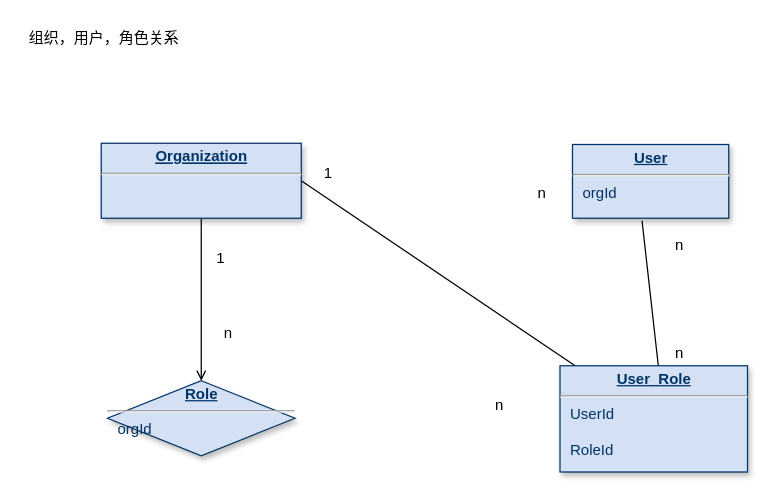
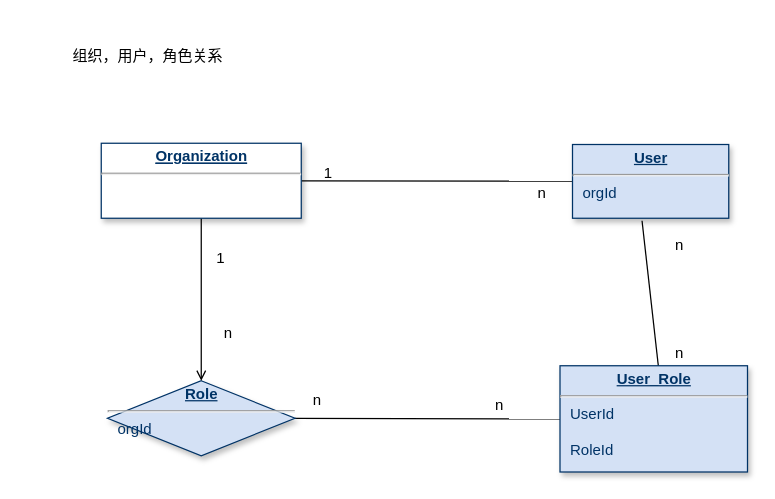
  <mxCell id="0" />
  <mxCell id="1" parent="0" />
+ <mxCell id="2" style="edgeStyle=none;rounded=0;orthogonalLoop=1;jettySize=auto;html=1;exitX=1;exitY=0.5;exitDx=0;exitDy=0;entryX=0;entryY=0.5;entryDx=0;entryDy=0;startArrow=none;startFill=0;endArrow=none;endFill=0;strokeWidth=1;" edge="1" parent="1" source="4" target="17"><mxGeometry relative="1" as="geometry"><mxPoint x="447.5" y="339" as="targetPoint" /></mxGeometry></mxCell>
+ <mxCell id="3" value="n" style="text;html=1;resizable=0;points=[];align=center;verticalAlign=middle;labelBackgroundColor=#ffffff;" vertex="1" connectable="0" parent="2"><mxGeometry x="-0.124" y="-2" relative="1" as="geometry"><mxPoint x="-76" y="-16.5" as="offset" /></mxGeometry></mxCell>
  <mxCell id="4" value="&lt;p style=&quot;margin: 0px ; margin-top: 4px ; text-align: center ; text-decoration: underline&quot;&gt;&lt;strong&gt;Role&lt;/strong&gt;&lt;/p&gt;&lt;hr&gt;&lt;p style=&quot;margin: 0px ; margin-left: 8px&quot;&gt;orgId&lt;/p&gt;" style="rhombus;verticalAlign=top;align=left;overflow=fill;fontSize=12;fontFamily=Helvetica;html=1;strokeColor=#003366;shadow=1;fillColor=#D4E1F5;fontColor=#003366;" parent="1" vertex="1"><mxGeometry x="85.5" y="304" width="150" height="60" as="geometry" /></mxCell>
  <mxCell id="5" style="edgeStyle=orthogonalEdgeStyle;rounded=0;orthogonalLoop=1;jettySize=auto;html=1;exitX=0.5;exitY=1;exitDx=0;exitDy=0;entryX=0.5;entryY=0;entryDx=0;entryDy=0;strokeWidth=1;startArrow=none;startFill=0;endArrow=open;endFill=0;" edge="1" parent="1" source="7" target="4"><mxGeometry relative="1" as="geometry" /></mxCell>
- <mxCell id="6" style="rounded=0;orthogonalLoop=1;jettySize=auto;html=1;exitX=1;exitY=0.5;exitDx=0;exitDy=0;endArrow=none;endFill=0;" edge="1" parent="1" source="7" target="17"><mxGeometry relative="1" as="geometry" /></mxCell>
- <mxCell id="7" value="&lt;p style=&quot;margin: 0px ; margin-top: 4px ; text-align: center ; text-decoration: underline&quot;&gt;&lt;b&gt;&lt;u&gt;Organization&lt;/u&gt;&lt;/b&gt;&lt;br&gt;&lt;/p&gt;&lt;hr&gt;&lt;p style=&quot;margin: 0px ; margin-left: 8px&quot;&gt;&lt;br&gt;&lt;/p&gt;" style="verticalAlign=top;align=left;overflow=fill;fontSize=12;fontFamily=Helvetica;html=1;strokeColor=#003366;shadow=1;fillColor=#D4E1F5;fontColor=#003366" parent="1" vertex="1"><mxGeometry x="80.5" y="114" width="160" height="60" as="geometry" /></mxCell>
+ <mxCell id="6" style="rounded=0;orthogonalLoop=1;jettySize=auto;html=1;exitX=1;exitY=0.5;exitDx=0;exitDy=0;endArrow=none;endFill=0;" edge="1" parent="1" source="7" target="8"><mxGeometry relative="1" as="geometry" /></mxCell>
+ <mxCell id="7" value="&lt;p style=&quot;margin: 0px ; margin-top: 4px ; text-align: center ; text-decoration: underline&quot;&gt;&lt;b&gt;&lt;u&gt;Organization&lt;/u&gt;&lt;/b&gt;&lt;br&gt;&lt;/p&gt;&lt;hr&gt;&lt;p style=&quot;margin: 0px ; margin-left: 8px&quot;&gt;&lt;br&gt;&lt;/p&gt;" style="verticalAlign=top;align=left;overflow=fill;fontSize=12;fontFamily=Helvetica;html=1;strokeColor=#003366;shadow=1;fillColor=#ffffff;fontColor=#003366;" parent="1" vertex="1"><mxGeometry x="80.5" y="114" width="160" height="60" as="geometry" /></mxCell>
  <mxCell id="8" value="&lt;p style=&quot;margin: 0px ; margin-top: 4px ; text-align: center ; text-decoration: underline&quot;&gt;&lt;strong&gt;User&lt;/strong&gt;&lt;/p&gt;&lt;hr&gt;&lt;p style=&quot;margin: 0px ; margin-left: 8px&quot;&gt;orgId&lt;/p&gt;" style="verticalAlign=top;align=left;overflow=fill;fontSize=12;fontFamily=Helvetica;html=1;strokeColor=#003366;shadow=1;fillColor=#D4E1F5;fontColor=#003366" parent="1" vertex="1"><mxGeometry x="457.5" y="115" width="125" height="59" as="geometry" /></mxCell>
  <mxCell id="9" value="1" style="text;html=1;resizable=0;points=[];autosize=1;align=left;verticalAlign=top;spacingTop=-4;" vertex="1" parent="1"><mxGeometry x="170.5" y="196" width="20" height="20" as="geometry" /></mxCell>
  <mxCell id="10" value="n" style="text;html=1;resizable=0;points=[];autosize=1;align=left;verticalAlign=top;spacingTop=-4;" vertex="1" parent="1"><mxGeometry x="176.5" y="256" width="20" height="20" as="geometry" /></mxCell>
  <mxCell id="11" value="1" style="text;html=1;resizable=0;points=[];autosize=1;align=left;verticalAlign=top;spacingTop=-4;" vertex="1" parent="1"><mxGeometry x="256.5" y="128" width="20" height="20" as="geometry" /></mxCell>
  <mxCell id="12" value="n" style="text;html=1;resizable=0;points=[];autosize=1;align=left;verticalAlign=top;spacingTop=-4;" vertex="1" parent="1"><mxGeometry x="427.5" y="144" width="20" height="20" as="geometry" /></mxCell>
  <mxCell id="13" style="rounded=0;orthogonalLoop=1;jettySize=auto;html=1;exitX=0.5;exitY=0;exitDx=0;exitDy=0;endArrow=none;endFill=0;entryX=0.445;entryY=1.034;entryDx=0;entryDy=0;entryPerimeter=0;" edge="1" parent="1" target="8"><mxGeometry relative="1" as="geometry"><mxPoint x="527.5" y="304" as="sourcePoint" /><mxPoint x="487.5" y="154.374" as="targetPoint" /></mxGeometry></mxCell>
  <mxCell id="14" value="n" style="text;html=1;resizable=0;points=[];autosize=1;align=left;verticalAlign=top;spacingTop=-4;" vertex="1" parent="1"><mxGeometry x="537.5" y="186" width="20" height="20" as="geometry" /></mxCell>
  <mxCell id="15" value="n" style="text;html=1;resizable=0;points=[];autosize=1;align=left;verticalAlign=top;spacingTop=-4;" vertex="1" parent="1"><mxGeometry x="537.5" y="272" width="20" height="20" as="geometry" /></mxCell>
  <mxCell id="16" value="n" style="text;html=1;resizable=0;points=[];autosize=1;align=left;verticalAlign=top;spacingTop=-4;" vertex="1" parent="1"><mxGeometry x="393.5" y="314" width="20" height="20" as="geometry" /></mxCell>
  <mxCell id="17" value="&lt;p style=&quot;margin: 0px ; margin-top: 4px ; text-align: center ; text-decoration: underline&quot;&gt;&lt;strong&gt;User_Role&lt;/strong&gt;&lt;/p&gt;&lt;hr&gt;&lt;p style=&quot;margin: 0px ; margin-left: 8px&quot;&gt;UserId&lt;/p&gt;&lt;p style=&quot;margin: 0px ; margin-left: 8px&quot;&gt;&lt;br&gt;&lt;/p&gt;&lt;p style=&quot;margin: 0px ; margin-left: 8px&quot;&gt;RoleId&lt;/p&gt;" style="verticalAlign=top;align=left;overflow=fill;fontSize=12;fontFamily=Helvetica;html=1;strokeColor=#003366;shadow=1;fillColor=#D4E1F5;fontColor=#003366" vertex="1" parent="1"><mxGeometry x="447.5" y="292" width="150" height="85" as="geometry" /></mxCell>
- <mxCell id="18" value="组织，用户，角色关系" style="text;html=1;resizable=0;points=[];autosize=1;align=left;verticalAlign=top;spacingTop=-4;" vertex="1" parent="1"><mxGeometry x="20.5" y="20" width="140" height="20" as="geometry" /></mxCell>
+ <mxCell id="18" value="组织，用户，角色关系" style="text;html=1;resizable=0;points=[];autosize=1;align=left;verticalAlign=top;spacingTop=-4;" vertex="1" parent="1"><mxGeometry x="55.5" y="35" width="140" height="20" as="geometry" /></mxCell>
